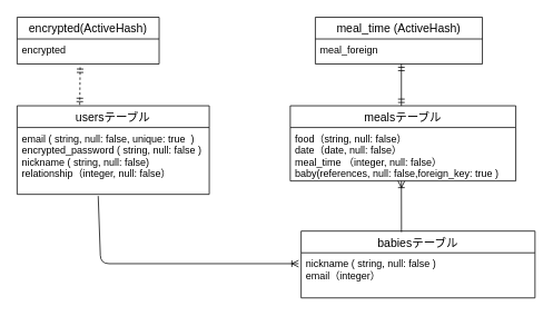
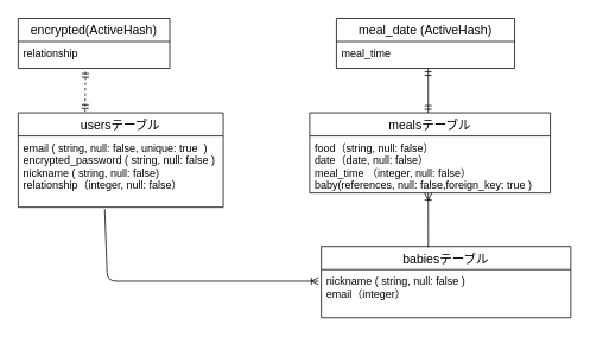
  <mxCell id="0" />
  <mxCell id="1" parent="0" />
  <mxCell id="2" value="mealsテーブル" style="swimlane;fontStyle=0;childLayout=stackLayout;horizontal=1;startSize=26;horizontalStack=0;resizeParent=1;resizeParentMax=0;resizeLast=0;collapsible=1;marginBottom=0;align=center;fontSize=14;labelBackgroundColor=none;fillColor=none;" parent="1" vertex="1"><mxGeometry x="347" y="126" width="270" height="90" as="geometry" /></mxCell>
  <mxCell id="3" value="food（string, null: false）&#10;date（date, null: false）&#10;meal_time （integer, null: false）&#10;baby(references, null: false,foreign_key: true )" style="text;strokeColor=none;fillColor=none;spacingLeft=4;spacingRight=4;overflow=hidden;rotatable=0;points=[[0,0.5],[1,0.5]];portConstraint=eastwest;fontSize=12;" parent="2" vertex="1"><mxGeometry y="26" width="270" height="64" as="geometry" /></mxCell>
  <mxCell id="4" value="babiesテーブル" style="swimlane;fontStyle=0;childLayout=stackLayout;horizontal=1;startSize=26;horizontalStack=0;resizeParent=1;resizeParentMax=0;resizeLast=0;collapsible=1;marginBottom=0;align=center;fontSize=14;labelBackgroundColor=none;fillColor=none;" parent="1" vertex="1"><mxGeometry x="360" y="276" width="280" height="80" as="geometry" /></mxCell>
  <mxCell id="5" value="nickname ( string, null: false )&#10;email（integer）" style="text;strokeColor=none;fillColor=none;spacingLeft=4;spacingRight=4;overflow=hidden;rotatable=0;points=[[0,0.5],[1,0.5]];portConstraint=eastwest;fontSize=12;" parent="4" vertex="1"><mxGeometry y="26" width="280" height="54" as="geometry" /></mxCell>
  <mxCell id="6" value="usersテーブル" style="swimlane;fontStyle=0;childLayout=stackLayout;horizontal=1;startSize=26;horizontalStack=0;resizeParent=1;resizeParentMax=0;resizeLast=0;collapsible=1;marginBottom=0;align=center;fontSize=14;labelBackgroundColor=none;fillColor=none;" parent="1" vertex="1"><mxGeometry x="20" y="126" width="230" height="106" as="geometry" /></mxCell>
  <mxCell id="7" value="email ( string, null: false, unique: true  )&#10;encrypted_password ( string, null: false )&#10;nickname ( string, null: false)&#10;relationship（integer, null: false）&#10;&#10;" style="text;strokeColor=none;fillColor=none;spacingLeft=4;spacingRight=4;overflow=hidden;rotatable=0;points=[[0,0.5],[1,0.5]];portConstraint=eastwest;fontSize=12;labelBorderColor=none;" parent="6" vertex="1"><mxGeometry y="26" width="230" height="80" as="geometry" /></mxCell>
- <mxCell id="8" value="meal_time (ActiveHash)" style="swimlane;fontStyle=0;childLayout=stackLayout;horizontal=1;startSize=26;horizontalStack=0;resizeParent=1;resizeParentMax=0;resizeLast=0;collapsible=1;marginBottom=0;align=center;fontSize=14;" parent="1" vertex="1"><mxGeometry x="377" y="20" width="200" height="56" as="geometry" /></mxCell>
- <mxCell id="9" value="meal_foreign" style="text;strokeColor=none;fillColor=none;spacingLeft=4;spacingRight=4;overflow=hidden;rotatable=0;points=[[0,0.5],[1,0.5]];portConstraint=eastwest;fontSize=12;" parent="8" vertex="1"><mxGeometry y="26" width="200" height="30" as="geometry" /></mxCell>
+ <mxCell id="8" value="meal_date (ActiveHash)" style="swimlane;fontStyle=0;childLayout=stackLayout;horizontal=1;startSize=26;horizontalStack=0;resizeParent=1;resizeParentMax=0;resizeLast=0;collapsible=1;marginBottom=0;align=center;fontSize=14;" parent="1" vertex="1"><mxGeometry x="377" y="20" width="200" height="56" as="geometry" /></mxCell>
+ <mxCell id="9" value="meal_time" style="text;strokeColor=none;fillColor=none;spacingLeft=4;spacingRight=4;overflow=hidden;rotatable=0;points=[[0,0.5],[1,0.5]];portConstraint=eastwest;fontSize=12;" parent="8" vertex="1"><mxGeometry y="26" width="200" height="30" as="geometry" /></mxCell>
  <mxCell id="10" value="encrypted(ActiveHash)" style="swimlane;fontStyle=0;childLayout=stackLayout;horizontal=1;startSize=26;horizontalStack=0;resizeParent=1;resizeParentMax=0;resizeLast=0;collapsible=1;marginBottom=0;align=center;fontSize=14;" parent="1" vertex="1"><mxGeometry x="20" y="20" width="170" height="56" as="geometry" /></mxCell>
- <mxCell id="11" value="encrypted" style="text;strokeColor=none;fillColor=none;spacingLeft=4;spacingRight=4;overflow=hidden;rotatable=0;points=[[0,0.5],[1,0.5]];portConstraint=eastwest;fontSize=12;" parent="10" vertex="1"><mxGeometry y="26" width="170" height="30" as="geometry" /></mxCell>
+ <mxCell id="11" value="relationship" style="text;strokeColor=none;fillColor=none;spacingLeft=4;spacingRight=4;overflow=hidden;rotatable=0;points=[[0,0.5],[1,0.5]];portConstraint=eastwest;fontSize=12;" parent="10" vertex="1"><mxGeometry y="26" width="170" height="30" as="geometry" /></mxCell>
  <mxCell id="12" value="" style="fontSize=12;html=1;endArrow=ERmandOne;startArrow=ERmandOne;entryX=0.444;entryY=1.067;entryDx=0;entryDy=0;entryPerimeter=0;exitX=0.326;exitY=-0.01;exitDx=0;exitDy=0;exitPerimeter=0;dashed=1;" parent="1" source="6" target="11" edge="1"><mxGeometry width="100" height="100" relative="1" as="geometry"><mxPoint x="85" y="116" as="sourcePoint" /><mxPoint x="800" y="116" as="targetPoint" /></mxGeometry></mxCell>
  <mxCell id="13" value="" style="fontSize=12;html=1;endArrow=ERmandOne;startArrow=ERmandOne;" parent="1" edge="1"><mxGeometry width="100" height="100" relative="1" as="geometry"><mxPoint x="480" y="126" as="sourcePoint" /><mxPoint x="480" as="targetPoint" y="76" /></mxGeometry></mxCell>
  <mxCell id="14" value="" style="fontSize=12;html=1;endArrow=ERoneToMany;entryX=-0.011;entryY=0.241;entryDx=0;entryDy=0;entryPerimeter=0;exitX=0.422;exitY=1.025;exitDx=0;exitDy=0;exitPerimeter=0;" parent="1" edge="1" target="5" source="7"><mxGeometry width="100" height="100" relative="1" as="geometry"><mxPoint x="120" y="236" as="sourcePoint" /><mxPoint x="120" y="396" as="targetPoint" /><Array as="points"><mxPoint x="120" y="315" /></Array></mxGeometry></mxCell>
  <mxCell id="15" value="" style="fontSize=12;html=1;endArrow=ERoneToMany;exitX=0.429;exitY=0.013;exitDx=0;exitDy=0;exitPerimeter=0;" parent="1" source="4" edge="1"><mxGeometry width="100" height="100" relative="1" as="geometry"><mxPoint x="380" y="316" as="sourcePoint" /><mxPoint x="480" y="216" as="targetPoint" /></mxGeometry></mxCell>
